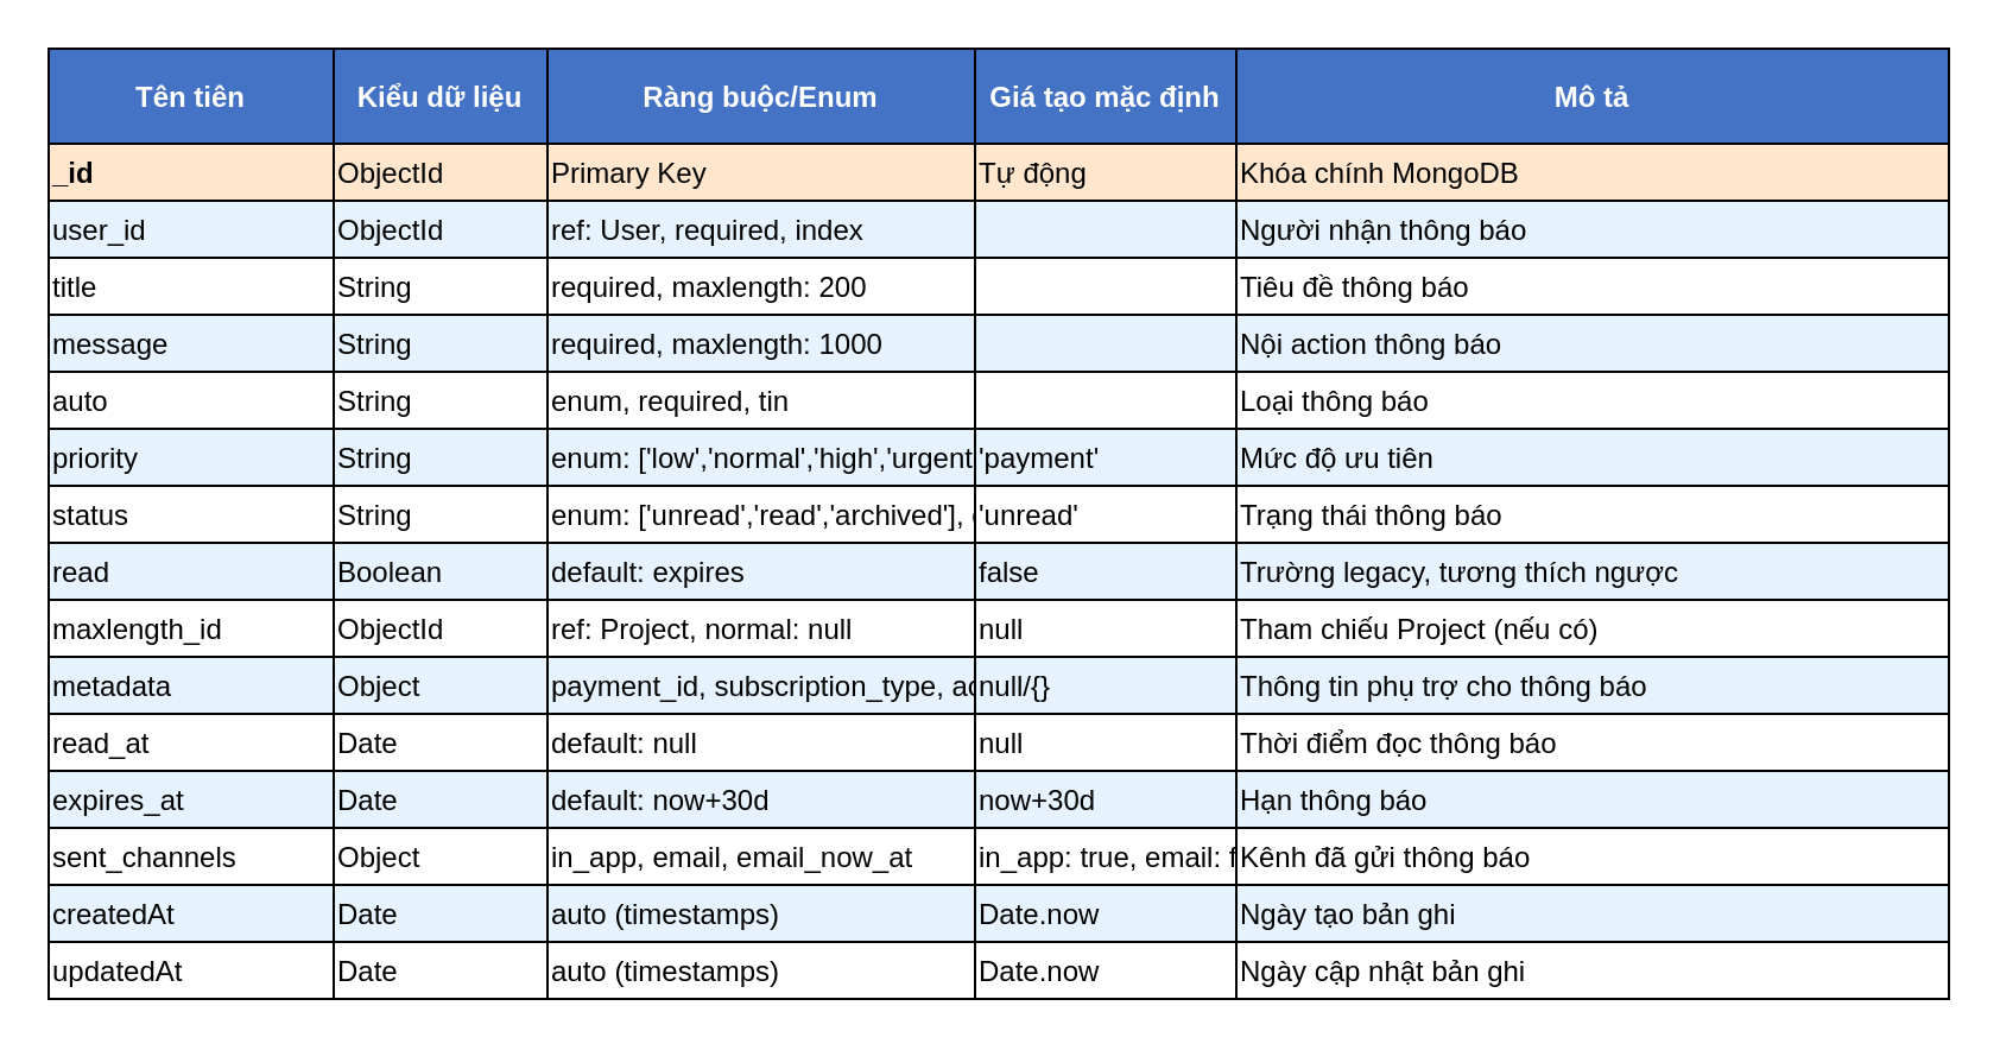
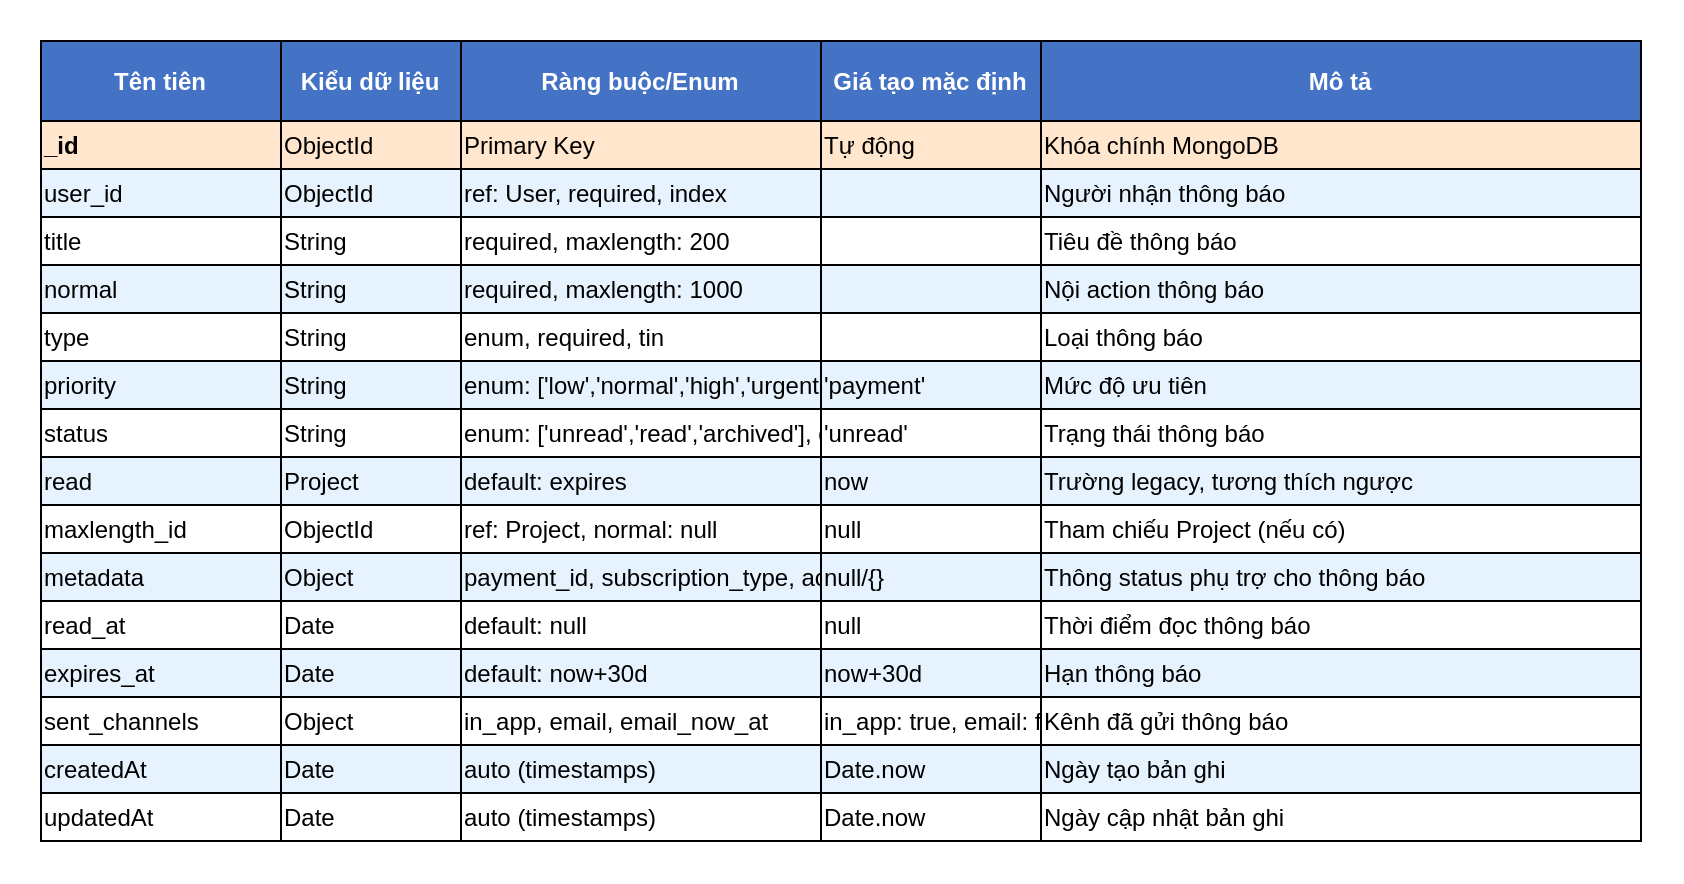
  <mxCell id="0" />
  <mxCell id="1" parent="0" />
  <mxCell id="2" value="" style="shape=table;startSize=0;container=1;collapsible=0;childLayout=tableLayout;fixedRows=1;rowLines=0;fontStyle=1;align=center;resizeLast=1;strokeColor=#000000;fillColor=#ffffff;" parent="1" vertex="1"><mxGeometry x="20" y="20" width="800" height="340" as="geometry" /></mxCell>
  <mxCell id="3" value="" style="shape=tableRow;horizontal=0;fillColor=#4472C4;strokeColor=#000000;" parent="2" vertex="1"><mxGeometry width="800" height="40" as="geometry" /></mxCell>
  <mxCell id="4" value="Tên tiên" style="shape=partialRectangle;connectable=0;fillColor=#4472C4;align=center;fontStyle=1;fontSize=12;fontColor=#ffffff;" parent="3" vertex="1"><mxGeometry width="120" height="40" as="geometry" /></mxCell>
  <mxCell id="5" value="Kiểu dữ liệu" style="shape=partialRectangle;connectable=0;fillColor=#4472C4;align=center;fontStyle=1;fontSize=12;fontColor=#ffffff;" parent="3" vertex="1"><mxGeometry x="120" width="90" height="40" as="geometry" /></mxCell>
  <mxCell id="6" value="Ràng buộc/Enum" style="shape=partialRectangle;connectable=0;fillColor=#4472C4;align=center;fontStyle=1;fontSize=12;fontColor=#ffffff;" parent="3" vertex="1"><mxGeometry x="210" width="180" height="40" as="geometry" /></mxCell>
  <mxCell id="7" value="Giá tạo mặc định" style="shape=partialRectangle;connectable=0;fillColor=#4472C4;align=center;fontStyle=1;fontSize=12;fontColor=#ffffff;" parent="3" vertex="1"><mxGeometry x="390" width="110" height="40" as="geometry" /></mxCell>
  <mxCell id="8" value="Mô tả" style="shape=partialRectangle;connectable=0;fillColor=#4472C4;align=center;fontStyle=1;fontSize=12;fontColor=#ffffff;" parent="3" vertex="1"><mxGeometry x="500" width="300" height="40" as="geometry" /></mxCell>
  <mxCell id="9" value="" style="shape=tableRow;horizontal=0;fillColor=#FFE6CC;strokeColor=#000000;" parent="2" vertex="1"><mxGeometry y="40" width="800" height="24" as="geometry" /></mxCell>
  <mxCell id="10" value="_id" style="shape=partialRectangle;connectable=0;fillColor=#FFE6CC;align=left;fontStyle=1;" parent="9" vertex="1"><mxGeometry width="120" height="24" as="geometry" /></mxCell>
  <mxCell id="11" value="ObjectId" style="shape=partialRectangle;connectable=0;fillColor=#FFE6CC;align=left;" parent="9" vertex="1"><mxGeometry x="120" width="90" height="24" as="geometry" /></mxCell>
  <mxCell id="12" value="Primary Key" style="shape=partialRectangle;connectable=0;fillColor=#FFE6CC;align=left;" parent="9" vertex="1"><mxGeometry x="210" width="180" height="24" as="geometry" /></mxCell>
  <mxCell id="13" value="Tự động" style="shape=partialRectangle;connectable=0;fillColor=#FFE6CC;align=left;" parent="9" vertex="1"><mxGeometry x="390" width="110" height="24" as="geometry" /></mxCell>
  <mxCell id="14" value="Khóa chính MongoDB" style="shape=partialRectangle;connectable=0;fillColor=#FFE6CC;align=left;" parent="9" vertex="1"><mxGeometry x="500" width="300" height="24" as="geometry" /></mxCell>
  <mxCell id="15" value="" style="shape=tableRow;horizontal=0;fillColor=#E6F3FF;strokeColor=#000000;" parent="2" vertex="1"><mxGeometry y="64" width="800" height="24" as="geometry" /></mxCell>
  <mxCell id="16" value="user_id" style="shape=partialRectangle;connectable=0;fillColor=#E6F3FF;align=left;" parent="15" vertex="1"><mxGeometry width="120" height="24" as="geometry" /></mxCell>
  <mxCell id="17" value="ObjectId" style="shape=partialRectangle;connectable=0;fillColor=#E6F3FF;align=left;" parent="15" vertex="1"><mxGeometry x="120" width="90" height="24" as="geometry" /></mxCell>
  <mxCell id="18" value="ref: User, required, index" style="shape=partialRectangle;connectable=0;fillColor=#E6F3FF;align=left;" parent="15" vertex="1"><mxGeometry x="210" width="180" height="24" as="geometry" /></mxCell>
  <mxCell id="19" value="" style="shape=partialRectangle;connectable=0;fillColor=#E6F3FF;align=left;" parent="15" vertex="1"><mxGeometry x="390" width="110" height="24" as="geometry" /></mxCell>
  <mxCell id="20" value="Người nhận thông báo" style="shape=partialRectangle;connectable=0;fillColor=#E6F3FF;align=left;" parent="15" vertex="1"><mxGeometry x="500" width="300" height="24" as="geometry" /></mxCell>
  <mxCell id="21" value="" style="shape=tableRow;horizontal=0;fillColor=#ffffff;strokeColor=#000000;" parent="2" vertex="1"><mxGeometry y="88" width="800" height="24" as="geometry" /></mxCell>
  <mxCell id="22" value="title" style="shape=partialRectangle;connectable=0;fillColor=#ffffff;align=left;" parent="21" vertex="1"><mxGeometry width="120" height="24" as="geometry" /></mxCell>
  <mxCell id="23" value="String" style="shape=partialRectangle;connectable=0;fillColor=#ffffff;align=left;" parent="21" vertex="1"><mxGeometry x="120" width="90" height="24" as="geometry" /></mxCell>
  <mxCell id="24" value="required, maxlength: 200" style="shape=partialRectangle;connectable=0;fillColor=#ffffff;align=left;" parent="21" vertex="1"><mxGeometry x="210" width="180" height="24" as="geometry" /></mxCell>
  <mxCell id="25" value="" style="shape=partialRectangle;connectable=0;fillColor=#ffffff;align=left;" parent="21" vertex="1"><mxGeometry x="390" width="110" height="24" as="geometry" /></mxCell>
  <mxCell id="26" value="Tiêu đề thông báo" style="shape=partialRectangle;connectable=0;fillColor=#ffffff;align=left;" parent="21" vertex="1"><mxGeometry x="500" width="300" height="24" as="geometry" /></mxCell>
  <mxCell id="27" value="" style="shape=tableRow;horizontal=0;fillColor=#E6F3FF;strokeColor=#000000;" parent="2" vertex="1"><mxGeometry y="112" width="800" height="24" as="geometry" /></mxCell>
- <mxCell id="28" value="message" style="shape=partialRectangle;connectable=0;fillColor=#E6F3FF;align=left;" parent="27" vertex="1"><mxGeometry width="120" height="24" as="geometry" /></mxCell>
+ <mxCell id="28" value="normal" style="shape=partialRectangle;connectable=0;fillColor=#E6F3FF;align=left;" parent="27" vertex="1"><mxGeometry width="120" height="24" as="geometry" /></mxCell>
  <mxCell id="29" value="String" style="shape=partialRectangle;connectable=0;fillColor=#E6F3FF;align=left;" parent="27" vertex="1"><mxGeometry x="120" width="90" height="24" as="geometry" /></mxCell>
  <mxCell id="30" value="required, maxlength: 1000" style="shape=partialRectangle;connectable=0;fillColor=#E6F3FF;align=left;" parent="27" vertex="1"><mxGeometry x="210" width="180" height="24" as="geometry" /></mxCell>
  <mxCell id="31" value="" style="shape=partialRectangle;connectable=0;fillColor=#E6F3FF;align=left;" parent="27" vertex="1"><mxGeometry x="390" width="110" height="24" as="geometry" /></mxCell>
  <mxCell id="32" value="Nội action thông báo" style="shape=partialRectangle;connectable=0;fillColor=#E6F3FF;align=left;" parent="27" vertex="1"><mxGeometry x="500" width="300" height="24" as="geometry" /></mxCell>
  <mxCell id="33" value="" style="shape=tableRow;horizontal=0;fillColor=#ffffff;strokeColor=#000000;" parent="2" vertex="1"><mxGeometry y="136" width="800" height="24" as="geometry" /></mxCell>
- <mxCell id="34" value="auto" style="shape=partialRectangle;connectable=0;fillColor=#ffffff;align=left;" parent="33" vertex="1"><mxGeometry width="120" height="24" as="geometry" /></mxCell>
+ <mxCell id="34" value="type" style="shape=partialRectangle;connectable=0;fillColor=#ffffff;align=left;" parent="33" vertex="1"><mxGeometry width="120" height="24" as="geometry" /></mxCell>
  <mxCell id="35" value="String" style="shape=partialRectangle;connectable=0;fillColor=#ffffff;align=left;" parent="33" vertex="1"><mxGeometry x="120" width="90" height="24" as="geometry" /></mxCell>
  <mxCell id="36" value="enum, required, tin" style="shape=partialRectangle;connectable=0;fillColor=#ffffff;align=left;" parent="33" vertex="1"><mxGeometry x="210" width="180" height="24" as="geometry" /></mxCell>
  <mxCell id="37" value="" style="shape=partialRectangle;connectable=0;fillColor=#ffffff;align=left;" parent="33" vertex="1"><mxGeometry x="390" width="110" height="24" as="geometry" /></mxCell>
  <mxCell id="38" value="Loại thông báo" style="shape=partialRectangle;connectable=0;fillColor=#ffffff;align=left;" parent="33" vertex="1"><mxGeometry x="500" width="300" height="24" as="geometry" /></mxCell>
  <mxCell id="39" value="" style="shape=tableRow;horizontal=0;fillColor=#E6F3FF;strokeColor=#000000;" parent="2" vertex="1"><mxGeometry y="160" width="800" height="24" as="geometry" /></mxCell>
  <mxCell id="40" value="priority" style="shape=partialRectangle;connectable=0;fillColor=#E6F3FF;align=left;" parent="39" vertex="1"><mxGeometry width="120" height="24" as="geometry" /></mxCell>
  <mxCell id="41" value="String" style="shape=partialRectangle;connectable=0;fillColor=#E6F3FF;align=left;" parent="39" vertex="1"><mxGeometry x="120" width="90" height="24" as="geometry" /></mxCell>
  <mxCell id="42" value="enum: ['low','normal','high','urgent'], default: 'normal'" style="shape=partialRectangle;connectable=0;fillColor=#E6F3FF;align=left;" parent="39" vertex="1"><mxGeometry x="210" width="180" height="24" as="geometry" /></mxCell>
  <mxCell id="43" value="'payment'" style="shape=partialRectangle;connectable=0;fillColor=#E6F3FF;align=left;" parent="39" vertex="1"><mxGeometry x="390" width="110" height="24" as="geometry" /></mxCell>
  <mxCell id="44" value="Mức độ ưu tiên" style="shape=partialRectangle;connectable=0;fillColor=#E6F3FF;align=left;" parent="39" vertex="1"><mxGeometry x="500" width="300" height="24" as="geometry" /></mxCell>
  <mxCell id="45" value="" style="shape=tableRow;horizontal=0;fillColor=#ffffff;strokeColor=#000000;" parent="2" vertex="1"><mxGeometry y="184" width="800" height="24" as="geometry" /></mxCell>
  <mxCell id="46" value="status" style="shape=partialRectangle;connectable=0;fillColor=#ffffff;align=left;" parent="45" vertex="1"><mxGeometry width="120" height="24" as="geometry" /></mxCell>
  <mxCell id="47" value="String" style="shape=partialRectangle;connectable=0;fillColor=#ffffff;align=left;" parent="45" vertex="1"><mxGeometry x="120" width="90" height="24" as="geometry" /></mxCell>
  <mxCell id="48" value="enum: ['unread','read','archived'], default: 'unread', index" style="shape=partialRectangle;connectable=0;fillColor=#ffffff;align=left;" parent="45" vertex="1"><mxGeometry x="210" width="180" height="24" as="geometry" /></mxCell>
  <mxCell id="49" value="'unread'" style="shape=partialRectangle;connectable=0;fillColor=#ffffff;align=left;" parent="45" vertex="1"><mxGeometry x="390" width="110" height="24" as="geometry" /></mxCell>
  <mxCell id="50" value="Trạng thái thông báo" style="shape=partialRectangle;connectable=0;fillColor=#ffffff;align=left;" parent="45" vertex="1"><mxGeometry x="500" width="300" height="24" as="geometry" /></mxCell>
  <mxCell id="51" value="" style="shape=tableRow;horizontal=0;fillColor=#E6F3FF;strokeColor=#000000;" parent="2" vertex="1"><mxGeometry y="208" width="800" height="24" as="geometry" /></mxCell>
  <mxCell id="52" value="read" style="shape=partialRectangle;connectable=0;fillColor=#E6F3FF;align=left;" parent="51" vertex="1"><mxGeometry width="120" height="24" as="geometry" /></mxCell>
- <mxCell id="53" value="Boolean" style="shape=partialRectangle;connectable=0;fillColor=#E6F3FF;align=left;" parent="51" vertex="1"><mxGeometry x="120" width="90" height="24" as="geometry" /></mxCell>
+ <mxCell id="53" value="Project" style="shape=partialRectangle;connectable=0;fillColor=#E6F3FF;align=left;" parent="51" vertex="1"><mxGeometry x="120" width="90" height="24" as="geometry" /></mxCell>
  <mxCell id="54" value="default: expires" style="shape=partialRectangle;connectable=0;fillColor=#E6F3FF;align=left;" parent="51" vertex="1"><mxGeometry x="210" width="180" height="24" as="geometry" /></mxCell>
- <mxCell id="55" value="false" style="shape=partialRectangle;connectable=0;fillColor=#E6F3FF;align=left;" parent="51" vertex="1"><mxGeometry x="390" width="110" height="24" as="geometry" /></mxCell>
+ <mxCell id="55" value="now" style="shape=partialRectangle;connectable=0;fillColor=#E6F3FF;align=left;" parent="51" vertex="1"><mxGeometry x="390" width="110" height="24" as="geometry" /></mxCell>
  <mxCell id="56" value="Trường legacy, tương thích ngược" style="shape=partialRectangle;connectable=0;fillColor=#E6F3FF;align=left;" parent="51" vertex="1"><mxGeometry x="500" width="300" height="24" as="geometry" /></mxCell>
  <mxCell id="57" value="" style="shape=tableRow;horizontal=0;fillColor=#ffffff;strokeColor=#000000;" parent="2" vertex="1"><mxGeometry y="232" width="800" height="24" as="geometry" /></mxCell>
  <mxCell id="58" value="maxlength_id" style="shape=partialRectangle;connectable=0;fillColor=#ffffff;align=left;" parent="57" vertex="1"><mxGeometry width="120" height="24" as="geometry" /></mxCell>
  <mxCell id="59" value="ObjectId" style="shape=partialRectangle;connectable=0;fillColor=#ffffff;align=left;" parent="57" vertex="1"><mxGeometry x="120" width="90" height="24" as="geometry" /></mxCell>
  <mxCell id="60" value="ref: Project, normal: null" style="shape=partialRectangle;connectable=0;fillColor=#ffffff;align=left;" parent="57" vertex="1"><mxGeometry x="210" width="180" height="24" as="geometry" /></mxCell>
  <mxCell id="61" value="null" style="shape=partialRectangle;connectable=0;fillColor=#ffffff;align=left;" parent="57" vertex="1"><mxGeometry x="390" width="110" height="24" as="geometry" /></mxCell>
  <mxCell id="62" value="Tham chiếu Project (nếu có)" style="shape=partialRectangle;connectable=0;fillColor=#ffffff;align=left;" parent="57" vertex="1"><mxGeometry x="500" width="300" height="24" as="geometry" /></mxCell>
  <mxCell id="63" value="" style="shape=tableRow;horizontal=0;fillColor=#E6F3FF;strokeColor=#000000;" parent="2" vertex="1"><mxGeometry y="256" width="800" height="24" as="geometry" /></mxCell>
  <mxCell id="64" value="metadata" style="shape=partialRectangle;connectable=0;fillColor=#E6F3FF;align=left;" parent="63" vertex="1"><mxGeometry width="120" height="24" as="geometry" /></mxCell>
  <mxCell id="65" value="Object" style="shape=partialRectangle;connectable=0;fillColor=#E6F3FF;align=left;" parent="63" vertex="1"><mxGeometry x="120" width="90" height="24" as="geometry" /></mxCell>
  <mxCell id="66" value="payment_id, subscription_type, action_url, action_text, extra_data" style="shape=partialRectangle;connectable=0;fillColor=#E6F3FF;align=left;" parent="63" vertex="1"><mxGeometry x="210" width="180" height="24" as="geometry" /></mxCell>
  <mxCell id="67" value="null/{}" style="shape=partialRectangle;connectable=0;fillColor=#E6F3FF;align=left;" parent="63" vertex="1"><mxGeometry x="390" width="110" height="24" as="geometry" /></mxCell>
- <mxCell id="68" value="Thông tin phụ trợ cho thông báo" style="shape=partialRectangle;connectable=0;fillColor=#E6F3FF;align=left;" parent="63" vertex="1"><mxGeometry x="500" width="300" height="24" as="geometry" /></mxCell>
+ <mxCell id="68" value="Thông status phụ trợ cho thông báo" style="shape=partialRectangle;connectable=0;fillColor=#E6F3FF;align=left;" parent="63" vertex="1"><mxGeometry x="500" width="300" height="24" as="geometry" /></mxCell>
  <mxCell id="69" value="" style="shape=tableRow;horizontal=0;fillColor=#ffffff;strokeColor=#000000;" parent="2" vertex="1"><mxGeometry y="280" width="800" height="24" as="geometry" /></mxCell>
  <mxCell id="70" value="read_at" style="shape=partialRectangle;connectable=0;fillColor=#ffffff;align=left;" parent="69" vertex="1"><mxGeometry width="120" height="24" as="geometry" /></mxCell>
  <mxCell id="71" value="Date" style="shape=partialRectangle;connectable=0;fillColor=#ffffff;align=left;" parent="69" vertex="1"><mxGeometry x="120" width="90" height="24" as="geometry" /></mxCell>
  <mxCell id="72" value="default: null" style="shape=partialRectangle;connectable=0;fillColor=#ffffff;align=left;" parent="69" vertex="1"><mxGeometry x="210" width="180" height="24" as="geometry" /></mxCell>
  <mxCell id="73" value="null" style="shape=partialRectangle;connectable=0;fillColor=#ffffff;align=left;" parent="69" vertex="1"><mxGeometry x="390" width="110" height="24" as="geometry" /></mxCell>
  <mxCell id="74" value="Thời điểm đọc thông báo" style="shape=partialRectangle;connectable=0;fillColor=#ffffff;align=left;" parent="69" vertex="1"><mxGeometry x="500" width="300" height="24" as="geometry" /></mxCell>
  <mxCell id="75" value="" style="shape=tableRow;horizontal=0;fillColor=#E6F3FF;strokeColor=#000000;" parent="2" vertex="1"><mxGeometry y="304" width="800" height="24" as="geometry" /></mxCell>
  <mxCell id="76" value="expires_at" style="shape=partialRectangle;connectable=0;fillColor=#E6F3FF;align=left;" parent="75" vertex="1"><mxGeometry width="120" height="24" as="geometry" /></mxCell>
  <mxCell id="77" value="Date" style="shape=partialRectangle;connectable=0;fillColor=#E6F3FF;align=left;" parent="75" vertex="1"><mxGeometry x="120" width="90" height="24" as="geometry" /></mxCell>
  <mxCell id="78" value="default: now+30d" style="shape=partialRectangle;connectable=0;fillColor=#E6F3FF;align=left;" parent="75" vertex="1"><mxGeometry x="210" width="180" height="24" as="geometry" /></mxCell>
  <mxCell id="79" value="now+30d" style="shape=partialRectangle;connectable=0;fillColor=#E6F3FF;align=left;" parent="75" vertex="1"><mxGeometry x="390" width="110" height="24" as="geometry" /></mxCell>
  <mxCell id="80" value="Hạn thông báo" style="shape=partialRectangle;connectable=0;fillColor=#E6F3FF;align=left;" parent="75" vertex="1"><mxGeometry x="500" width="300" height="24" as="geometry" /></mxCell>
  <mxCell id="81" value="" style="shape=tableRow;horizontal=0;fillColor=#ffffff;strokeColor=#000000;" parent="2" vertex="1"><mxGeometry y="328" width="800" height="24" as="geometry" /></mxCell>
  <mxCell id="82" value="sent_channels" style="shape=partialRectangle;connectable=0;fillColor=#ffffff;align=left;" parent="81" vertex="1"><mxGeometry width="120" height="24" as="geometry" /></mxCell>
  <mxCell id="83" value="Object" style="shape=partialRectangle;connectable=0;fillColor=#ffffff;align=left;" parent="81" vertex="1"><mxGeometry x="120" width="90" height="24" as="geometry" /></mxCell>
  <mxCell id="84" value="in_app, email, email_now_at" style="shape=partialRectangle;connectable=0;fillColor=#ffffff;align=left;" parent="81" vertex="1"><mxGeometry x="210" width="180" height="24" as="geometry" /></mxCell>
  <mxCell id="85" value="in_app: true, email: false" style="shape=partialRectangle;connectable=0;fillColor=#ffffff;align=left;" parent="81" vertex="1"><mxGeometry x="390" width="110" height="24" as="geometry" /></mxCell>
  <mxCell id="86" value="Kênh đã gửi thông báo" style="shape=partialRectangle;connectable=0;fillColor=#ffffff;align=left;" parent="81" vertex="1"><mxGeometry x="500" width="300" height="24" as="geometry" /></mxCell>
  <mxCell id="87" value="" style="shape=tableRow;horizontal=0;fillColor=#E6F3FF;strokeColor=#000000;" parent="2" vertex="1"><mxGeometry y="352" width="800" height="24" as="geometry" /></mxCell>
  <mxCell id="88" value="createdAt" style="shape=partialRectangle;connectable=0;fillColor=#E6F3FF;align=left;" parent="87" vertex="1"><mxGeometry width="120" height="24" as="geometry" /></mxCell>
  <mxCell id="89" value="Date" style="shape=partialRectangle;connectable=0;fillColor=#E6F3FF;align=left;" parent="87" vertex="1"><mxGeometry x="120" width="90" height="24" as="geometry" /></mxCell>
  <mxCell id="90" value="auto (timestamps)" style="shape=partialRectangle;connectable=0;fillColor=#E6F3FF;align=left;" parent="87" vertex="1"><mxGeometry x="210" width="180" height="24" as="geometry" /></mxCell>
  <mxCell id="91" value="Date.now" style="shape=partialRectangle;connectable=0;fillColor=#E6F3FF;align=left;" parent="87" vertex="1"><mxGeometry x="390" width="110" height="24" as="geometry" /></mxCell>
  <mxCell id="92" value="Ngày tạo bản ghi" style="shape=partialRectangle;connectable=0;fillColor=#E6F3FF;align=left;" parent="87" vertex="1"><mxGeometry x="500" width="300" height="24" as="geometry" /></mxCell>
  <mxCell id="93" value="" style="shape=tableRow;horizontal=0;fillColor=#ffffff;strokeColor=#000000;" parent="2" vertex="1"><mxGeometry y="376" width="800" height="24" as="geometry" /></mxCell>
  <mxCell id="94" value="updatedAt" style="shape=partialRectangle;connectable=0;fillColor=#ffffff;align=left;" parent="93" vertex="1"><mxGeometry width="120" height="24" as="geometry" /></mxCell>
  <mxCell id="95" value="Date" style="shape=partialRectangle;connectable=0;fillColor=#ffffff;align=left;" parent="93" vertex="1"><mxGeometry x="120" width="90" height="24" as="geometry" /></mxCell>
  <mxCell id="96" value="auto (timestamps)" style="shape=partialRectangle;connectable=0;fillColor=#ffffff;align=left;" parent="93" vertex="1"><mxGeometry x="210" width="180" height="24" as="geometry" /></mxCell>
  <mxCell id="97" value="Date.now" style="shape=partialRectangle;connectable=0;fillColor=#ffffff;align=left;" parent="93" vertex="1"><mxGeometry x="390" width="110" height="24" as="geometry" /></mxCell>
  <mxCell id="98" value="Ngày cập nhật bản ghi" style="shape=partialRectangle;connectable=0;fillColor=#ffffff;align=left;" parent="93" vertex="1"><mxGeometry x="500" width="300" height="24" as="geometry" /></mxCell>
